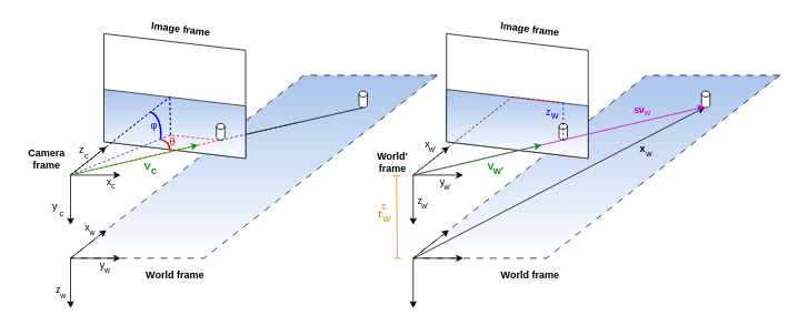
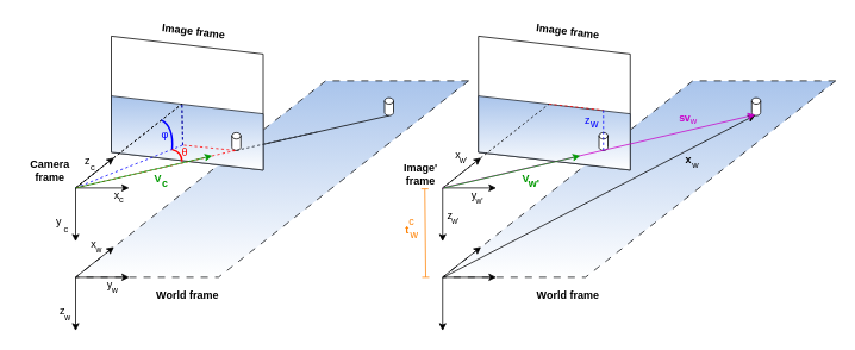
  <mxCell id="0" />
  <mxCell id="1" parent="0" />
  <mxCell id="2" value="" style="shape=parallelogram;perimeter=parallelogramPerimeter;whiteSpace=wrap;html=1;fixedSize=1;direction=west;size=280;fillColor=#A9C4EB;strokeColor=#090B0F;dashed=1;dashPattern=8 8;gradientColor=#FFFFFF;gradientDirection=north;" parent="1" vertex="1"><mxGeometry x="495" y="90" width="440" height="220" as="geometry" /></mxCell>
  <mxCell id="3" value="" style="shape=parallelogram;perimeter=parallelogramPerimeter;whiteSpace=wrap;html=1;fixedSize=1;direction=west;size=280;fillColor=#A9C4EB;strokeColor=#090B0F;dashed=1;dashPattern=8 8;gradientColor=#FFFFFF;gradientDirection=north;" parent="1" vertex="1"><mxGeometry x="84" y="90" width="440" height="220" as="geometry" /></mxCell>
  <mxCell id="4" value="" style="shape=parallelogram;perimeter=parallelogramPerimeter;whiteSpace=wrap;html=1;fixedSize=1;direction=south;size=20;gradientDirection=north;" parent="1" vertex="1"><mxGeometry x="124" y="40" width="170" height="150" as="geometry" /></mxCell>
  <mxCell id="5" value="" style="shape=parallelogram;perimeter=parallelogramPerimeter;whiteSpace=wrap;html=1;fixedSize=1;direction=south;size=20;fillColor=#A9C4EB;strokeColor=#161C26;gradientDirection=east;gradientColor=#FFFFFF;" parent="1" vertex="1"><mxGeometry x="124" y="107" width="170" height="83" as="geometry" /></mxCell>
  <mxCell id="6" value="" style="endArrow=classic;html=1;rounded=0;" parent="1" edge="1"><mxGeometry width="50" height="50" relative="1" as="geometry"><mxPoint x="84" y="210" as="sourcePoint" /><mxPoint x="144" y="210" as="targetPoint" /></mxGeometry></mxCell>
  <mxCell id="7" value="" style="endArrow=classic;html=1;rounded=0;" parent="1" edge="1"><mxGeometry width="50" height="50" relative="1" as="geometry"><mxPoint x="84" y="210" as="sourcePoint" /><mxPoint x="84" y="270" as="targetPoint" /></mxGeometry></mxCell>
  <mxCell id="8" value="" style="endArrow=none;html=1;rounded=0;endFill=0;dashed=1;" parent="1" edge="1"><mxGeometry width="50" height="50" relative="1" as="geometry"><mxPoint x="84" y="210" as="sourcePoint" /><mxPoint x="203" y="116" as="targetPoint" /></mxGeometry></mxCell>
  <mxCell id="9" value="" style="shape=cylinder3;whiteSpace=wrap;html=1;boundedLbl=1;backgroundOutline=1;size=3.6;" parent="1" vertex="1"><mxGeometry x="430" y="109" width="10" height="20" as="geometry" /></mxCell>
  <mxCell id="10" value="" style="endArrow=none;html=1;rounded=0;endFill=0;dashed=1;" parent="1" edge="1"><mxGeometry width="50" height="50" relative="1" as="geometry"><mxPoint x="204" y="162" as="sourcePoint" /><mxPoint x="203" y="116" as="targetPoint" /></mxGeometry></mxCell>
  <mxCell id="11" value="" style="endArrow=none;html=1;rounded=0;endFill=0;dashed=1;fillColor=#dae8fc;strokeColor=#0000FF;" parent="1" edge="1"><mxGeometry width="50" height="50" relative="1" as="geometry"><mxPoint x="84" y="210" as="sourcePoint" /><mxPoint x="204" y="162" as="targetPoint" /></mxGeometry></mxCell>
  <mxCell id="12" value="" style="shape=cylinder3;whiteSpace=wrap;html=1;boundedLbl=1;backgroundOutline=1;size=3.6;" parent="1" vertex="1"><mxGeometry x="259" y="148" width="10" height="20" as="geometry" /></mxCell>
  <mxCell id="13" value="" style="endArrow=none;html=1;rounded=0;endFill=0;" parent="1" edge="1"><mxGeometry width="50" height="50" relative="1" as="geometry"><mxPoint x="295" y="161" as="sourcePoint" /><mxPoint x="435" y="129" as="targetPoint" /></mxGeometry></mxCell>
  <mxCell id="14" value="" style="endArrow=none;html=1;rounded=0;endFill=0;dashed=1;fillColor=#f8cecc;strokeColor=#FF0000;" parent="1" edge="1"><mxGeometry width="50" height="50" relative="1" as="geometry"><mxPoint x="262" y="168" as="sourcePoint" /><mxPoint x="204" y="162" as="targetPoint" /></mxGeometry></mxCell>
  <mxCell id="15" value="" style="curved=1;endArrow=none;html=1;rounded=0;endFill=0;strokeWidth=2;fillColor=#dae8fc;strokeColor=#0000FF;" parent="1" edge="1"><mxGeometry width="50" height="50" relative="1" as="geometry"><mxPoint x="192" y="167" as="sourcePoint" /><mxPoint x="180" y="134" as="targetPoint" /><Array as="points"><mxPoint x="194" y="141" /></Array></mxGeometry></mxCell>
  <mxCell id="16" value="" style="endArrow=none;html=1;rounded=0;endFill=0;dashed=1;fillColor=#dae8fc;strokeColor=#000000;" parent="1" edge="1"><mxGeometry width="50" height="50" relative="1" as="geometry"><mxPoint x="84" y="210" as="sourcePoint" /><mxPoint x="203" y="116" as="targetPoint" /></mxGeometry></mxCell>
  <mxCell id="17" value="" style="endArrow=none;html=1;rounded=0;endFill=0;dashed=1;fillColor=#dae8fc;strokeColor=#0000FF;" parent="1" edge="1"><mxGeometry width="50" height="50" relative="1" as="geometry"><mxPoint x="204" y="162" as="sourcePoint" /><mxPoint x="203" y="116" as="targetPoint" /></mxGeometry></mxCell>
  <mxCell id="18" value="x" style="text;html=1;align=center;verticalAlign=middle;resizable=0;points=[];autosize=1;strokeColor=none;fillColor=none;" parent="1" vertex="1"><mxGeometry x="115" y="203" width="30" height="30" as="geometry" /></mxCell>
  <mxCell id="19" value="y" style="text;html=1;align=center;verticalAlign=middle;resizable=0;points=[];autosize=1;strokeColor=none;fillColor=none;" parent="1" vertex="1"><mxGeometry x="50" y="233" width="30" height="30" as="geometry" /></mxCell>
  <mxCell id="20" value="z" style="text;html=1;align=center;verticalAlign=middle;resizable=0;points=[];autosize=1;strokeColor=none;fillColor=none;" parent="1" vertex="1"><mxGeometry x="82" y="165" width="30" height="30" as="geometry" /></mxCell>
  <mxCell id="21" value="" style="endArrow=classic;html=1;rounded=0;" parent="1" edge="1"><mxGeometry width="50" height="50" relative="1" as="geometry"><mxPoint x="84" y="210" as="sourcePoint" /><mxPoint x="127" y="176" as="targetPoint" /></mxGeometry></mxCell>
  <mxCell id="22" value="&lt;font color=&quot;#ff0000&quot;&gt;θ&lt;/font&gt;" style="text;html=1;align=center;verticalAlign=middle;resizable=0;points=[];autosize=1;strokeColor=none;fillColor=none;fontColor=#0000FF;" parent="1" vertex="1"><mxGeometry x="191" y="156" width="30" height="30" as="geometry" /></mxCell>
  <mxCell id="23" value="" style="endArrow=classic;html=1;rounded=0;" parent="1" edge="1"><mxGeometry width="50" height="50" relative="1" as="geometry"><mxPoint x="84" y="310" as="sourcePoint" /><mxPoint x="144" y="310" as="targetPoint" /></mxGeometry></mxCell>
  <mxCell id="24" value="" style="endArrow=classic;html=1;rounded=0;" parent="1" edge="1"><mxGeometry width="50" height="50" relative="1" as="geometry"><mxPoint x="84" y="310" as="sourcePoint" /><mxPoint x="84" y="370" as="targetPoint" /></mxGeometry></mxCell>
  <mxCell id="25" value="y" style="text;html=1;align=center;verticalAlign=middle;resizable=0;points=[];autosize=1;strokeColor=none;fillColor=none;" parent="1" vertex="1"><mxGeometry x="107" y="304" width="30" height="30" as="geometry" /></mxCell>
  <mxCell id="26" value="z" style="text;html=1;align=center;verticalAlign=middle;resizable=0;points=[];autosize=1;strokeColor=none;fillColor=none;" parent="1" vertex="1"><mxGeometry x="54" y="333" width="30" height="30" as="geometry" /></mxCell>
  <mxCell id="27" value="" style="endArrow=classic;html=1;rounded=0;" parent="1" edge="1"><mxGeometry width="50" height="50" relative="1" as="geometry"><mxPoint x="84" y="310" as="sourcePoint" /><mxPoint x="127" y="276" as="targetPoint" /></mxGeometry></mxCell>
  <mxCell id="28" value="x" style="text;html=1;align=center;verticalAlign=middle;resizable=0;points=[];autosize=1;strokeColor=none;fillColor=none;" parent="1" vertex="1"><mxGeometry x="89" y="258" width="30" height="30" as="geometry" /></mxCell>
  <mxCell id="29" value="&lt;font color=&quot;#0000ff&quot;&gt;φ&lt;/font&gt;" style="text;html=1;align=center;verticalAlign=middle;resizable=0;points=[];autosize=1;strokeColor=none;fillColor=none;fontColor=#FF0000;" parent="1" vertex="1"><mxGeometry x="169" y="135" width="30" height="30" as="geometry" /></mxCell>
  <mxCell id="30" value="" style="curved=1;endArrow=none;html=1;rounded=0;endFill=0;strokeWidth=2;fillColor=#f8cecc;strokeColor=#FF0000;fontColor=none;noLabel=1;" parent="1" edge="1"><mxGeometry width="50" height="50" relative="1" as="geometry"><mxPoint x="203" y="180" as="sourcePoint" /><mxPoint x="192" y="167" as="targetPoint" /><Array as="points"><mxPoint x="203" y="170" /></Array></mxGeometry></mxCell>
  <mxCell id="31" value="" style="endArrow=none;html=1;rounded=0;endFill=0;dashed=1;fillColor=#f8cecc;strokeColor=#FF0000;" parent="1" edge="1"><mxGeometry width="50" height="50" relative="1" as="geometry"><mxPoint x="263" y="168" as="sourcePoint" /><mxPoint x="84" y="210" as="targetPoint" /></mxGeometry></mxCell>
  <mxCell id="32" value="" style="endArrow=none;html=1;rounded=0;endFill=0;dashed=1;fillColor=#dae8fc;strokeColor=#161C26;exitX=0.5;exitY=1;exitDx=0;exitDy=0;exitPerimeter=0;" parent="1" source="12" edge="1"><mxGeometry width="50" height="50" relative="1" as="geometry"><mxPoint x="269" y="167" as="sourcePoint" /><mxPoint x="356" y="147" as="targetPoint" /></mxGeometry></mxCell>
  <mxCell id="33" value="c" style="text;html=1;align=center;verticalAlign=middle;resizable=0;points=[];autosize=1;strokeColor=none;fillColor=none;fontSize=10;" parent="1" vertex="1"><mxGeometry x="120" y="208" width="30" height="30" as="geometry" /></mxCell>
  <mxCell id="34" value="c" style="text;html=1;align=center;verticalAlign=middle;resizable=0;points=[];autosize=1;strokeColor=none;fillColor=none;fontSize=10;" parent="1" vertex="1"><mxGeometry x="58" y="241" width="30" height="30" as="geometry" /></mxCell>
  <mxCell id="35" value="c" style="text;html=1;align=center;verticalAlign=middle;resizable=0;points=[];autosize=1;strokeColor=none;fillColor=none;fontSize=10;" parent="1" vertex="1"><mxGeometry x="88" y="171" width="30" height="30" as="geometry" /></mxCell>
  <mxCell id="36" value="w" style="text;html=1;align=center;verticalAlign=middle;resizable=0;points=[];autosize=1;strokeColor=none;fillColor=none;fontSize=9;" parent="1" vertex="1"><mxGeometry x="60" y="345" width="30" height="20" as="geometry" /></mxCell>
  <mxCell id="37" value="w" style="text;html=1;align=center;verticalAlign=middle;resizable=0;points=[];autosize=1;strokeColor=none;fillColor=none;fontSize=9;" parent="1" vertex="1"><mxGeometry x="113" y="315" width="30" height="20" as="geometry" /></mxCell>
  <mxCell id="38" value="w" style="text;html=1;align=center;verticalAlign=middle;resizable=0;points=[];autosize=1;strokeColor=none;fillColor=none;fontSize=9;" parent="1" vertex="1"><mxGeometry x="95" y="270" width="30" height="20" as="geometry" /></mxCell>
  <mxCell id="39" value="&lt;b&gt;World frame&lt;/b&gt;" style="text;html=1;align=center;verticalAlign=middle;resizable=0;points=[];autosize=1;strokeColor=none;fillColor=none;" parent="1" vertex="1"><mxGeometry x="164" y="315" width="90" height="30" as="geometry" /></mxCell>
  <mxCell id="40" value="&lt;b&gt;Camera &lt;br&gt;frame&lt;/b&gt;" style="text;html=1;align=center;verticalAlign=middle;resizable=0;points=[];autosize=1;strokeColor=none;fillColor=none;" parent="1" vertex="1"><mxGeometry x="20" y="171" width="70" height="40" as="geometry" /></mxCell>
  <mxCell id="41" value="" style="shape=parallelogram;perimeter=parallelogramPerimeter;whiteSpace=wrap;html=1;fixedSize=1;direction=south;size=20;gradientDirection=north;" parent="1" vertex="1"><mxGeometry x="535" y="40" width="170" height="150" as="geometry" /></mxCell>
  <mxCell id="42" value="" style="shape=parallelogram;perimeter=parallelogramPerimeter;whiteSpace=wrap;html=1;fixedSize=1;direction=south;size=20;fillColor=#A9C4EB;strokeColor=#161C26;gradientDirection=east;gradientColor=#FFFFFF;" parent="1" vertex="1"><mxGeometry x="535" y="107" width="170" height="83" as="geometry" /></mxCell>
  <mxCell id="43" value="" style="endArrow=classic;html=1;rounded=0;" parent="1" edge="1"><mxGeometry width="50" height="50" relative="1" as="geometry"><mxPoint x="495" y="210" as="sourcePoint" /><mxPoint x="555" y="210" as="targetPoint" /></mxGeometry></mxCell>
  <mxCell id="44" value="" style="endArrow=classic;html=1;rounded=0;" parent="1" edge="1"><mxGeometry width="50" height="50" relative="1" as="geometry"><mxPoint x="495" y="210" as="sourcePoint" /><mxPoint x="495" y="270" as="targetPoint" /></mxGeometry></mxCell>
  <mxCell id="45" value="" style="endArrow=none;html=1;rounded=0;endFill=0;dashed=1;" parent="1" edge="1"><mxGeometry width="50" height="50" relative="1" as="geometry"><mxPoint x="495" y="210" as="sourcePoint" /><mxPoint x="614" y="116" as="targetPoint" /></mxGeometry></mxCell>
  <mxCell id="46" value="" style="shape=cylinder3;whiteSpace=wrap;html=1;boundedLbl=1;backgroundOutline=1;size=3.6;" parent="1" vertex="1"><mxGeometry x="670" y="148" width="10" height="20" as="geometry" /></mxCell>
  <mxCell id="47" value="" style="endArrow=classic;html=1;rounded=0;" parent="1" edge="1"><mxGeometry width="50" height="50" relative="1" as="geometry"><mxPoint x="495" y="210" as="sourcePoint" /><mxPoint x="538" y="176" as="targetPoint" /></mxGeometry></mxCell>
  <mxCell id="48" value="" style="endArrow=classic;html=1;rounded=0;" parent="1" edge="1"><mxGeometry width="50" height="50" relative="1" as="geometry"><mxPoint x="495" y="310" as="sourcePoint" /><mxPoint x="555" y="310" as="targetPoint" /></mxGeometry></mxCell>
  <mxCell id="49" value="" style="endArrow=classic;html=1;rounded=0;" parent="1" edge="1"><mxGeometry width="50" height="50" relative="1" as="geometry"><mxPoint x="495" y="310" as="sourcePoint" /><mxPoint x="495" y="370" as="targetPoint" /></mxGeometry></mxCell>
  <mxCell id="50" value="&lt;b&gt;Image frame&lt;/b&gt;" style="text;html=1;align=center;verticalAlign=middle;resizable=0;points=[];autosize=1;strokeColor=none;fillColor=none;rotation=6.9;" parent="1" vertex="1"><mxGeometry x="171" y="20" width="90" height="30" as="geometry" /></mxCell>
  <mxCell id="51" value="&lt;b&gt;Image frame&lt;/b&gt;" style="text;html=1;align=center;verticalAlign=middle;resizable=0;points=[];autosize=1;strokeColor=none;fillColor=none;rotation=6.9;" parent="1" vertex="1"><mxGeometry x="590" y="20" width="90" height="30" as="geometry" /></mxCell>
  <mxCell id="52" value="&lt;b&gt;World frame&lt;/b&gt;" style="text;html=1;align=center;verticalAlign=middle;resizable=0;points=[];autosize=1;strokeColor=none;fillColor=none;" parent="1" vertex="1"><mxGeometry x="590" y="315" width="90" height="30" as="geometry" /></mxCell>
- <mxCell id="53" value="&lt;b&gt;World'&lt;br&gt;frame&lt;/b&gt;" style="text;html=1;align=center;verticalAlign=middle;resizable=0;points=[];autosize=1;strokeColor=none;fillColor=none;" parent="1" vertex="1"><mxGeometry x="440" y="175" width="60" height="40" as="geometry" /></mxCell>
+ <mxCell id="53" value="&lt;b&gt;Image'&lt;br&gt;frame&lt;/b&gt;" style="text;html=1;align=center;verticalAlign=middle;resizable=0;points=[];autosize=1;strokeColor=none;fillColor=none;" parent="1" vertex="1"><mxGeometry x="440" y="175" width="60" height="40" as="geometry" /></mxCell>
  <mxCell id="54" value="" style="endArrow=classic;html=1;rounded=0;fillColor=#d5e8d4;strokeColor=#009900;fontColor=#009900;" edge="1" parent="1"><mxGeometry width="50" height="50" relative="1" as="geometry"><mxPoint x="84" y="210" as="sourcePoint" /><mxPoint x="237" y="174" as="targetPoint" /></mxGeometry></mxCell>
  <mxCell id="55" value="V" style="text;html=1;align=center;verticalAlign=middle;resizable=0;points=[];autosize=1;strokeColor=none;fillColor=none;fontStyle=1;fontColor=#009900;" vertex="1" parent="1"><mxGeometry x="161" y="185" width="30" height="30" as="geometry" /></mxCell>
  <mxCell id="56" value="c" style="text;html=1;align=center;verticalAlign=middle;resizable=0;points=[];autosize=1;strokeColor=none;fillColor=none;fontStyle=1;fontColor=#009900;" vertex="1" parent="1"><mxGeometry x="169" y="190" width="30" height="30" as="geometry" /></mxCell>
  <mxCell id="57" value="" style="endArrow=classic;html=1;rounded=0;" parent="1" edge="1"><mxGeometry width="50" height="50" relative="1" as="geometry"><mxPoint x="495" y="310" as="sourcePoint" /><mxPoint x="538" y="276" as="targetPoint" /></mxGeometry></mxCell>
  <mxCell id="58" value="" style="endArrow=classic;html=1;rounded=0;fillColor=#d5e8d4;strokeColor=#000000;" edge="1" parent="1"><mxGeometry width="50" height="50" relative="1" as="geometry"><mxPoint x="496" y="310" as="sourcePoint" /><mxPoint x="845" y="128.5" as="targetPoint" /></mxGeometry></mxCell>
  <mxCell id="59" value="" style="shape=cylinder3;whiteSpace=wrap;html=1;boundedLbl=1;backgroundOutline=1;size=3.6;" parent="1" vertex="1"><mxGeometry x="841" y="109" width="10" height="20" as="geometry" /></mxCell>
  <mxCell id="60" value="" style="endArrow=classic;html=1;rounded=0;fillColor=#d5e8d4;strokeColor=#C900C9;fontColor=#009900;" edge="1" parent="1"><mxGeometry width="50" height="50" relative="1" as="geometry"><mxPoint x="495" y="210" as="sourcePoint" /><mxPoint x="845" y="128" as="targetPoint" /></mxGeometry></mxCell>
  <mxCell id="61" value="s" style="text;html=1;align=center;verticalAlign=middle;resizable=0;points=[];autosize=1;strokeColor=none;fillColor=none;fontColor=#C900C9;fontStyle=1" vertex="1" parent="1"><mxGeometry x="748" y="117" width="30" height="30" as="geometry" /></mxCell>
  <mxCell id="62" value="v" style="text;html=1;align=center;verticalAlign=middle;resizable=0;points=[];autosize=1;strokeColor=none;fillColor=none;fontColor=#C900C9;fontStyle=1" vertex="1" parent="1"><mxGeometry x="754" y="117" width="30" height="30" as="geometry" /></mxCell>
  <mxCell id="63" value="&lt;font style=&quot;font-size: 10px;&quot;&gt;w&lt;/font&gt;" style="text;html=1;align=center;verticalAlign=middle;resizable=0;points=[];autosize=1;strokeColor=none;fillColor=none;fontColor=#C900C9;fontStyle=0" vertex="1" parent="1"><mxGeometry x="761" y="120" width="30" height="30" as="geometry" /></mxCell>
  <mxCell id="64" value="&lt;br&gt;x" style="text;html=1;align=center;verticalAlign=middle;resizable=0;points=[];autosize=1;strokeColor=none;fillColor=none;fontStyle=1" vertex="1" parent="1"><mxGeometry x="755" y="151" width="30" height="40" as="geometry" /></mxCell>
  <mxCell id="65" value="&lt;font style=&quot;font-size: 10px;&quot;&gt;w&lt;/font&gt;" style="text;html=1;align=center;verticalAlign=middle;resizable=0;points=[];autosize=1;strokeColor=none;fillColor=none;fontStyle=0" vertex="1" parent="1"><mxGeometry x="763" y="169" width="30" height="30" as="geometry" /></mxCell>
  <mxCell id="66" value="" style="endArrow=none;html=1;rounded=0;fillColor=#d5e8d4;strokeColor=#FF0000;fontColor=#009900;dashed=1;endFill=0;" edge="1" parent="1"><mxGeometry width="50" height="50" relative="1" as="geometry"><mxPoint x="614" y="116" as="sourcePoint" /><mxPoint x="675" y="123" as="targetPoint" /></mxGeometry></mxCell>
  <mxCell id="67" value="" style="endArrow=none;html=1;rounded=0;fillColor=#d5e8d4;strokeColor=#0000FF;fontColor=#009900;dashed=1;endFill=0;" edge="1" parent="1"><mxGeometry width="50" height="50" relative="1" as="geometry"><mxPoint x="675" y="168" as="sourcePoint" /><mxPoint x="675" y="123" as="targetPoint" /></mxGeometry></mxCell>
  <mxCell id="68" value="y" style="text;html=1;align=center;verticalAlign=middle;resizable=0;points=[];autosize=1;strokeColor=none;fillColor=none;" vertex="1" parent="1"><mxGeometry x="515" y="204" width="30" height="30" as="geometry" /></mxCell>
  <mxCell id="69" value="z" style="text;html=1;align=center;verticalAlign=middle;resizable=0;points=[];autosize=1;strokeColor=none;fillColor=none;" vertex="1" parent="1"><mxGeometry x="488" y="226" width="30" height="30" as="geometry" /></mxCell>
  <mxCell id="70" value="x" style="text;html=1;align=center;verticalAlign=middle;resizable=0;points=[];autosize=1;strokeColor=none;fillColor=none;" vertex="1" parent="1"><mxGeometry x="497" y="158" width="30" height="30" as="geometry" /></mxCell>
  <mxCell id="71" value="w'" style="text;html=1;align=center;verticalAlign=middle;resizable=0;points=[];autosize=1;strokeColor=none;fillColor=none;fontSize=9;" vertex="1" parent="1"><mxGeometry x="494" y="238" width="30" height="20" as="geometry" /></mxCell>
  <mxCell id="72" value="w'" style="text;html=1;align=center;verticalAlign=middle;resizable=0;points=[];autosize=1;strokeColor=none;fillColor=none;fontSize=9;" vertex="1" parent="1"><mxGeometry x="521" y="215" width="30" height="20" as="geometry" /></mxCell>
  <mxCell id="73" value="w'" style="text;html=1;align=center;verticalAlign=middle;resizable=0;points=[];autosize=1;strokeColor=none;fillColor=none;fontSize=9;" vertex="1" parent="1"><mxGeometry x="503" y="170" width="30" height="20" as="geometry" /></mxCell>
  <mxCell id="74" value="" style="endArrow=classic;html=1;rounded=0;fillColor=#d5e8d4;strokeColor=#009900;fontColor=#009900;" edge="1" parent="1"><mxGeometry width="50" height="50" relative="1" as="geometry"><mxPoint x="496" y="210" as="sourcePoint" /><mxPoint x="649" y="174" as="targetPoint" /></mxGeometry></mxCell>
  <mxCell id="75" value="V" style="text;html=1;align=center;verticalAlign=middle;resizable=0;points=[];autosize=1;strokeColor=none;fillColor=none;fontStyle=1;fontColor=#009900;" vertex="1" parent="1"><mxGeometry x="573" y="185" width="30" height="30" as="geometry" /></mxCell>
  <mxCell id="76" value="&amp;nbsp; &amp;nbsp;w'" style="text;html=1;align=center;verticalAlign=middle;resizable=0;points=[];autosize=1;strokeColor=none;fillColor=none;fontStyle=1;fontColor=#009900;" vertex="1" parent="1"><mxGeometry x="567" y="190" width="50" height="30" as="geometry" /></mxCell>
  <mxCell id="77" value="z" style="text;html=1;align=center;verticalAlign=middle;resizable=0;points=[];autosize=1;strokeColor=none;fillColor=none;fontColor=#0000FF;" vertex="1" parent="1"><mxGeometry x="642" y="119" width="30" height="30" as="geometry" /></mxCell>
  <mxCell id="78" value="w" style="text;html=1;align=center;verticalAlign=middle;resizable=0;points=[];autosize=1;strokeColor=none;fillColor=none;fontColor=#0000FF;" vertex="1" parent="1"><mxGeometry x="650" y="123" width="30" height="30" as="geometry" /></mxCell>
  <mxCell id="79" value="" style="endArrow=baseDash;html=1;rounded=0;endFill=0;startArrow=baseDash;startFill=0;fontColor=#FF8000;strokeColor=#FF8000;" edge="1" parent="1"><mxGeometry width="50" height="50" relative="1" as="geometry"><mxPoint x="475" y="211" as="sourcePoint" /><mxPoint x="476" y="310" as="targetPoint" /></mxGeometry></mxCell>
  <mxCell id="80" value="&lt;b&gt;t&lt;/b&gt;" style="text;html=1;align=center;verticalAlign=middle;resizable=0;points=[];autosize=1;strokeColor=none;fillColor=none;fontColor=#FF8000;" vertex="1" parent="1"><mxGeometry x="440" y="242" width="30" height="30" as="geometry" /></mxCell>
  <mxCell id="81" value="c" style="text;html=1;align=center;verticalAlign=middle;resizable=0;points=[];autosize=1;strokeColor=none;fillColor=none;fontColor=#FF8000;" vertex="1" parent="1"><mxGeometry x="445" y="233" width="30" height="30" as="geometry" /></mxCell>
  <mxCell id="82" value="w" style="text;html=1;align=center;verticalAlign=middle;resizable=0;points=[];autosize=1;strokeColor=none;fillColor=none;fontColor=#FF8000;" vertex="1" parent="1"><mxGeometry x="448" y="247" width="30" height="30" as="geometry" /></mxCell>
